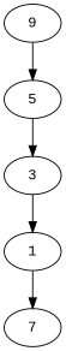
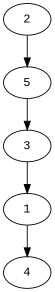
  digraph {
    fontname="Liberation Mono"
    node [fontname="Liberation Mono"]
    edge [fontname="Liberation Mono"]
    n1 [label=1]
-   n2 [label=7]
-   n3 [label=9]
+   n2 [label=4]
+   n3 [label=2]
    n4 [label=5]
    n5 [label=3]
    n1 -> n2
    n3 -> n4
    n4 -> n5
    n5 -> n1
  }
